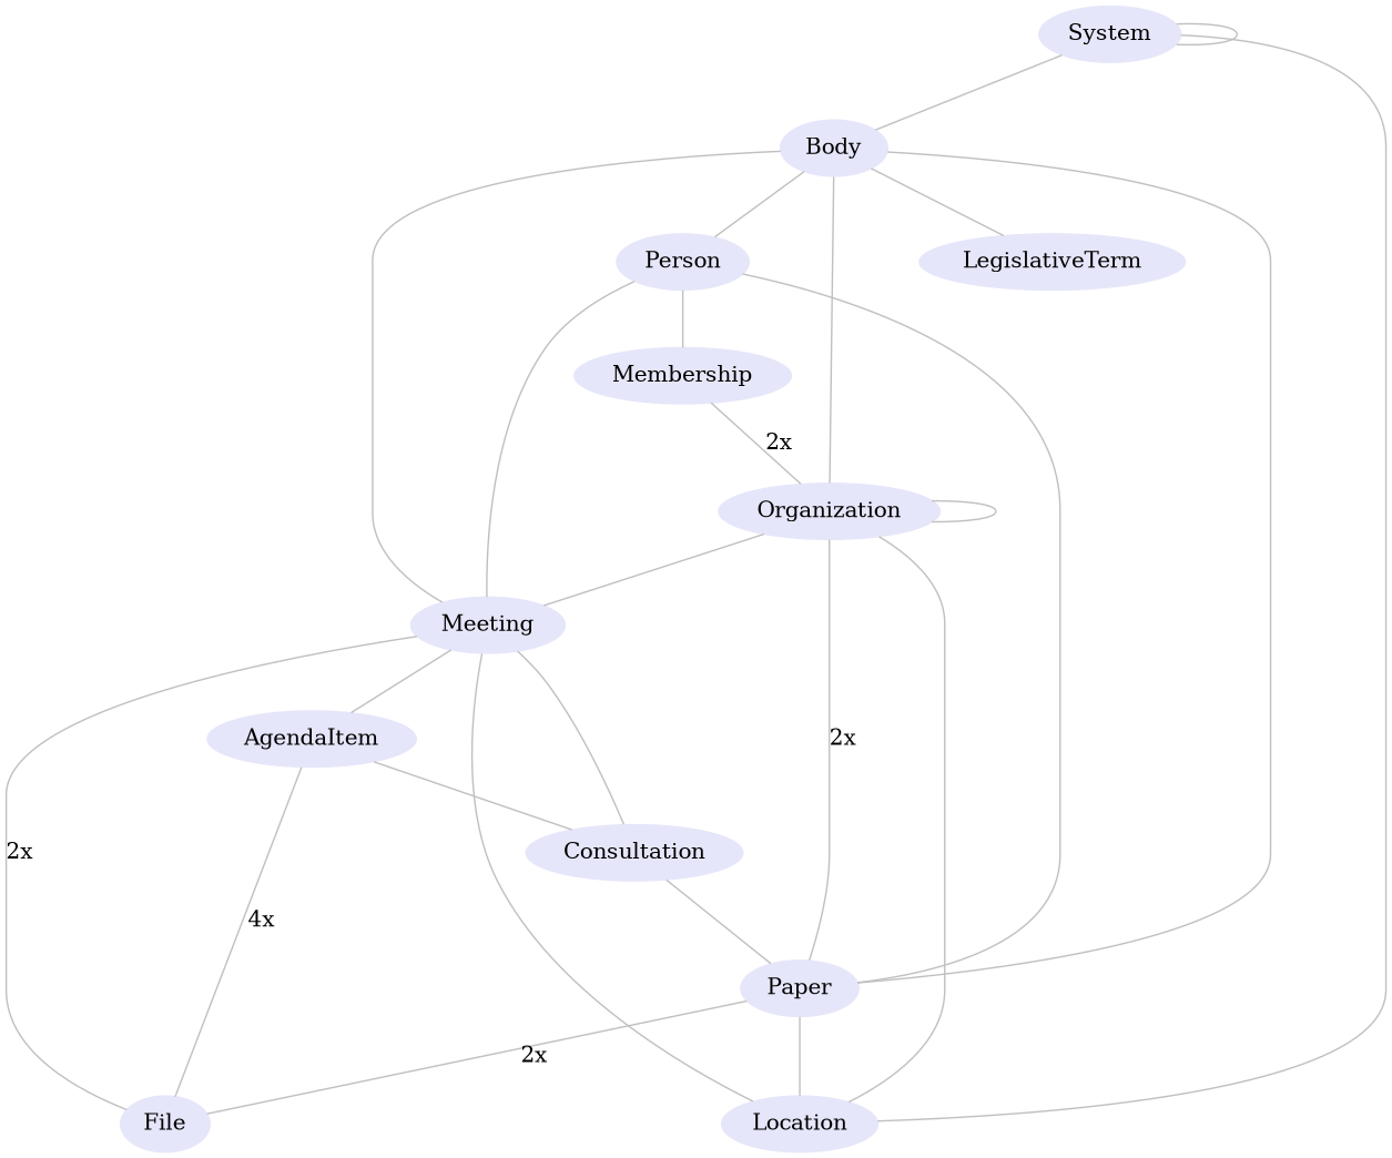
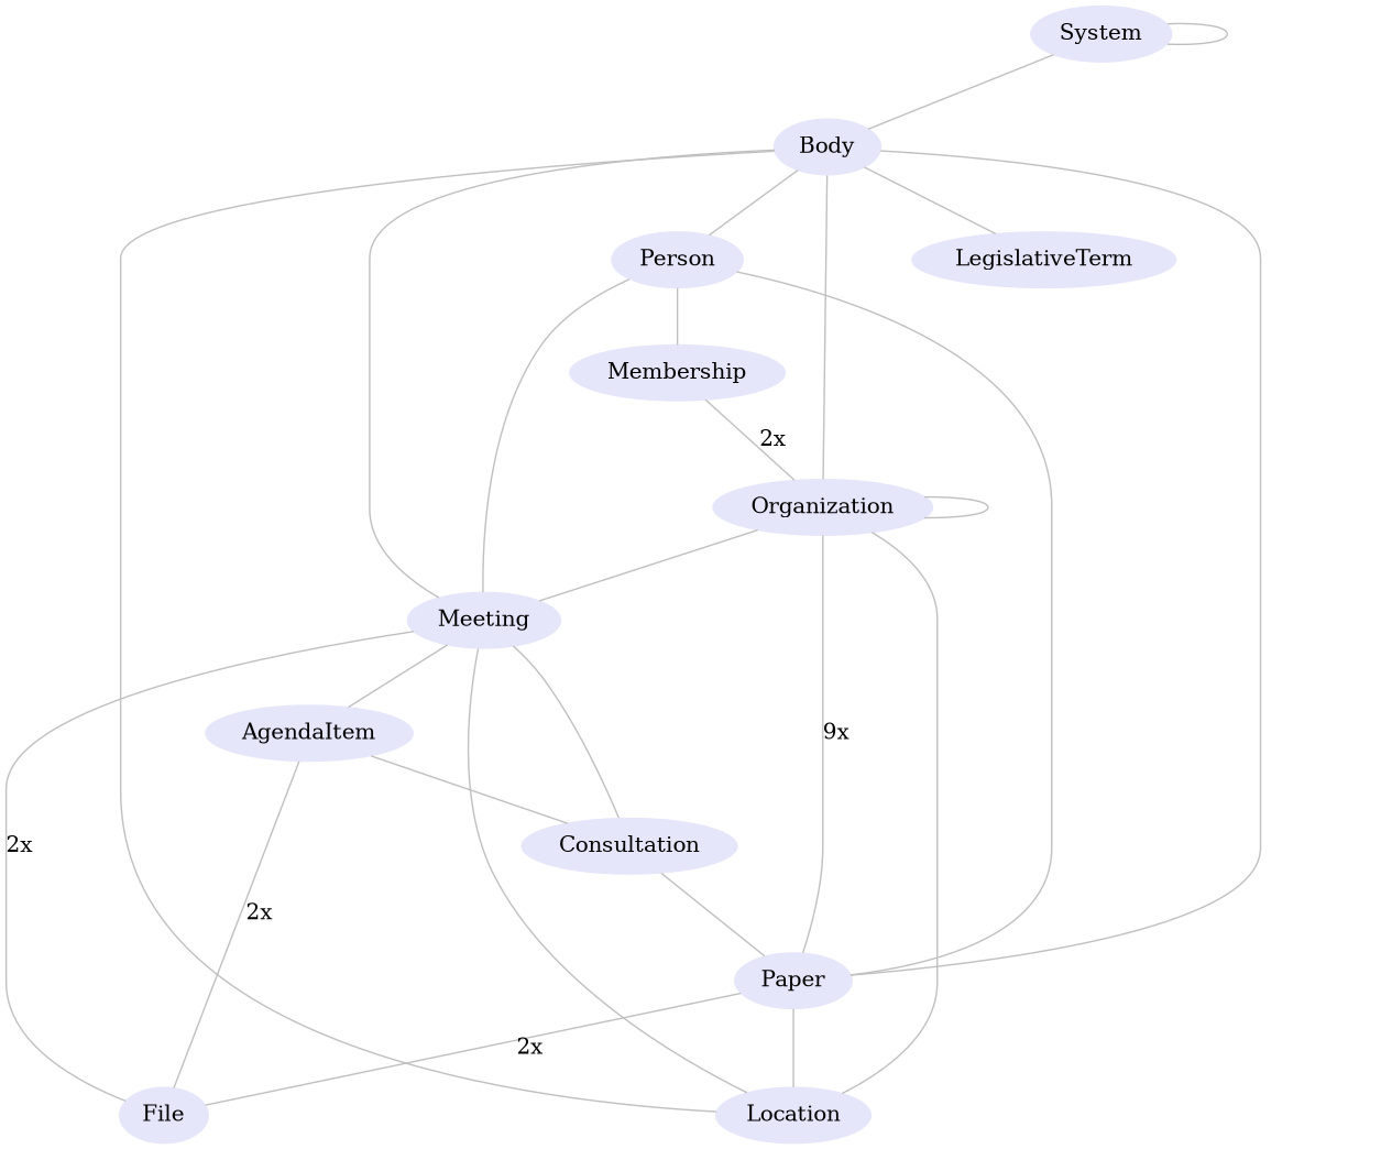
  graph {
    fontname="DejaVu Serif"
    nodesep=0.5
    node [color=Lavender fontname="DejaVu Serif" style=filled]
    edge [color=Gray fontname="DejaVu Serif"]
    System
    Body
    LegislativeTerm
    Meeting
    Organization
    Person
    Location
    Paper
    Consultation
    AgendaItem
    File
    Membership
    System -- System
    System -- Body
    Body -- LegislativeTerm
    Body -- Meeting
    Body -- Organization
    Body -- Person
-   System -- Location
+   Body -- Location
    Body -- Paper
    Meeting -- Location
    Meeting -- Consultation
    Meeting -- AgendaItem
    Meeting -- File [label="2x"]
    Organization -- Meeting
    Organization -- Organization
    Organization -- Location
-   Organization -- Paper [label="2x"]
+   Organization -- Paper [label="9x"]
    Person -- Meeting
    Person -- Paper
    Person -- Membership
    Paper -- Location
    Paper -- File [label="2x"]
    Consultation -- Paper
    AgendaItem -- Consultation
-   AgendaItem -- File [label="4x"]
+   AgendaItem -- File [label="2x"]
    Membership -- Organization [label="2x"]
  }
